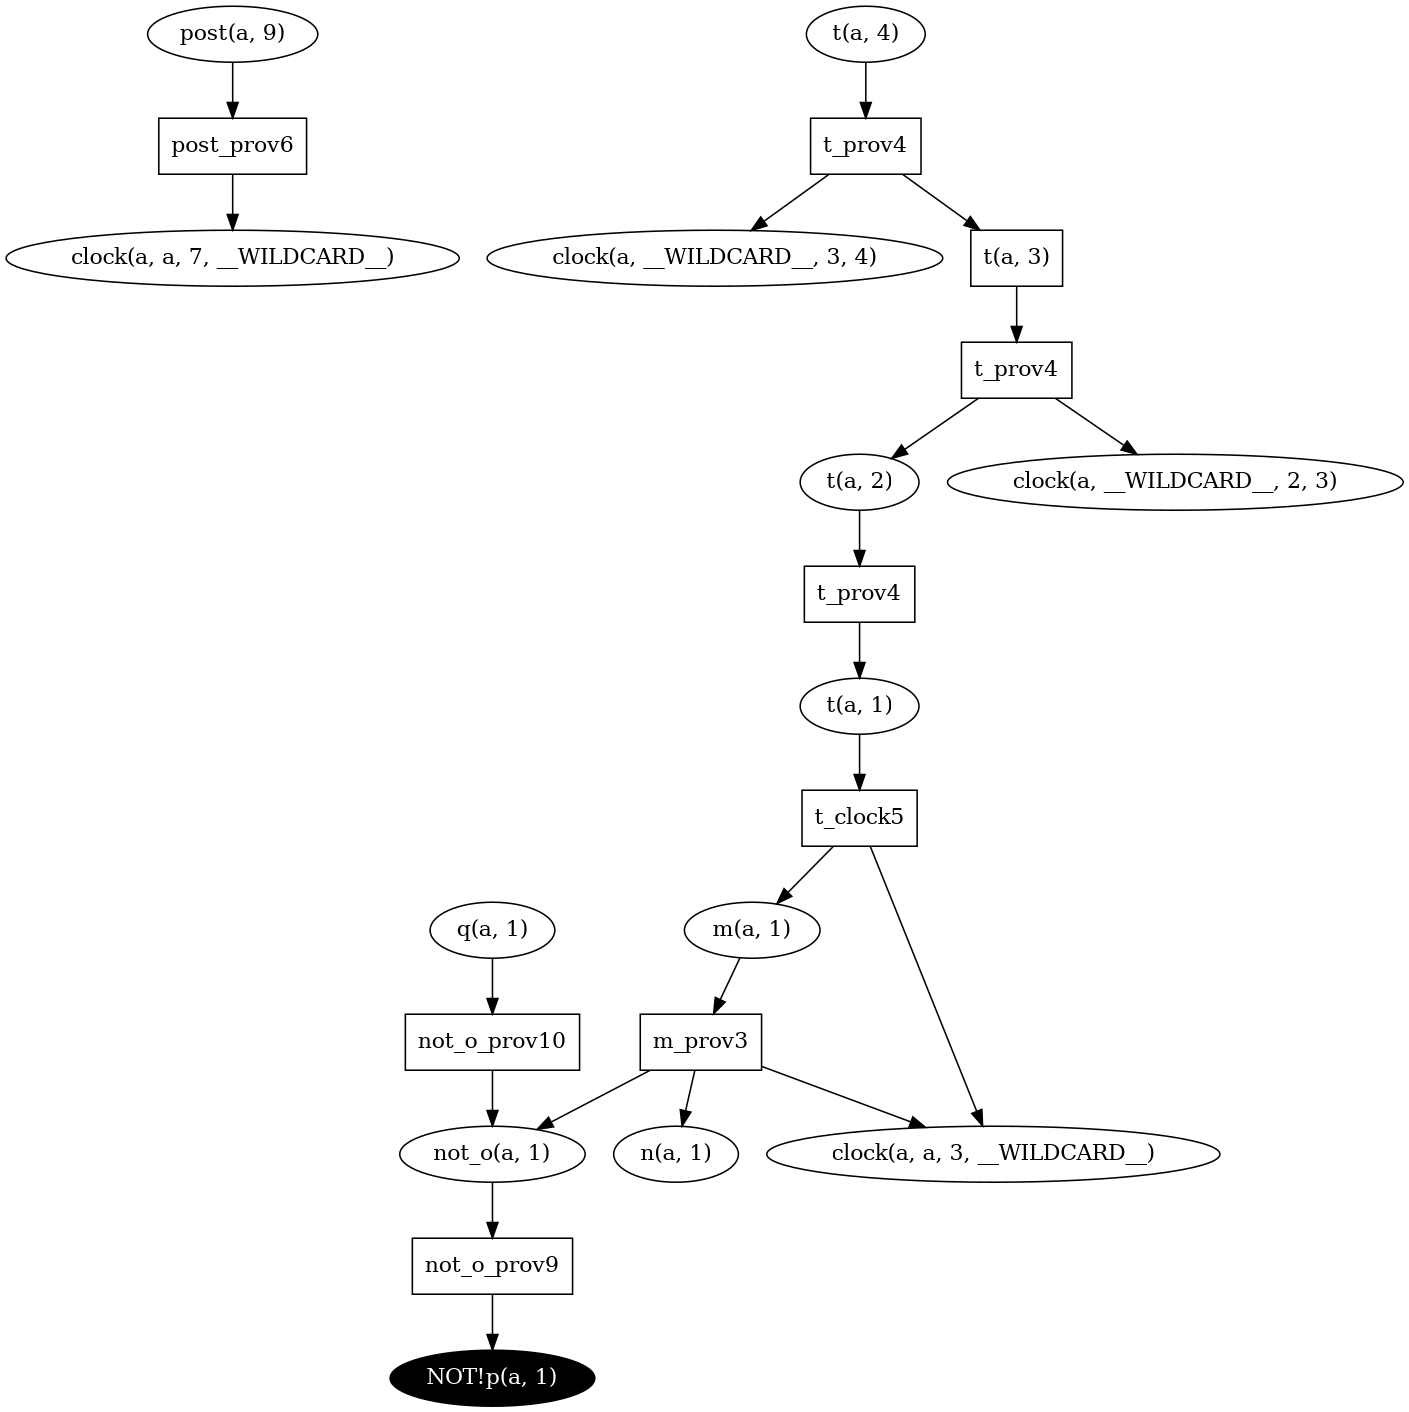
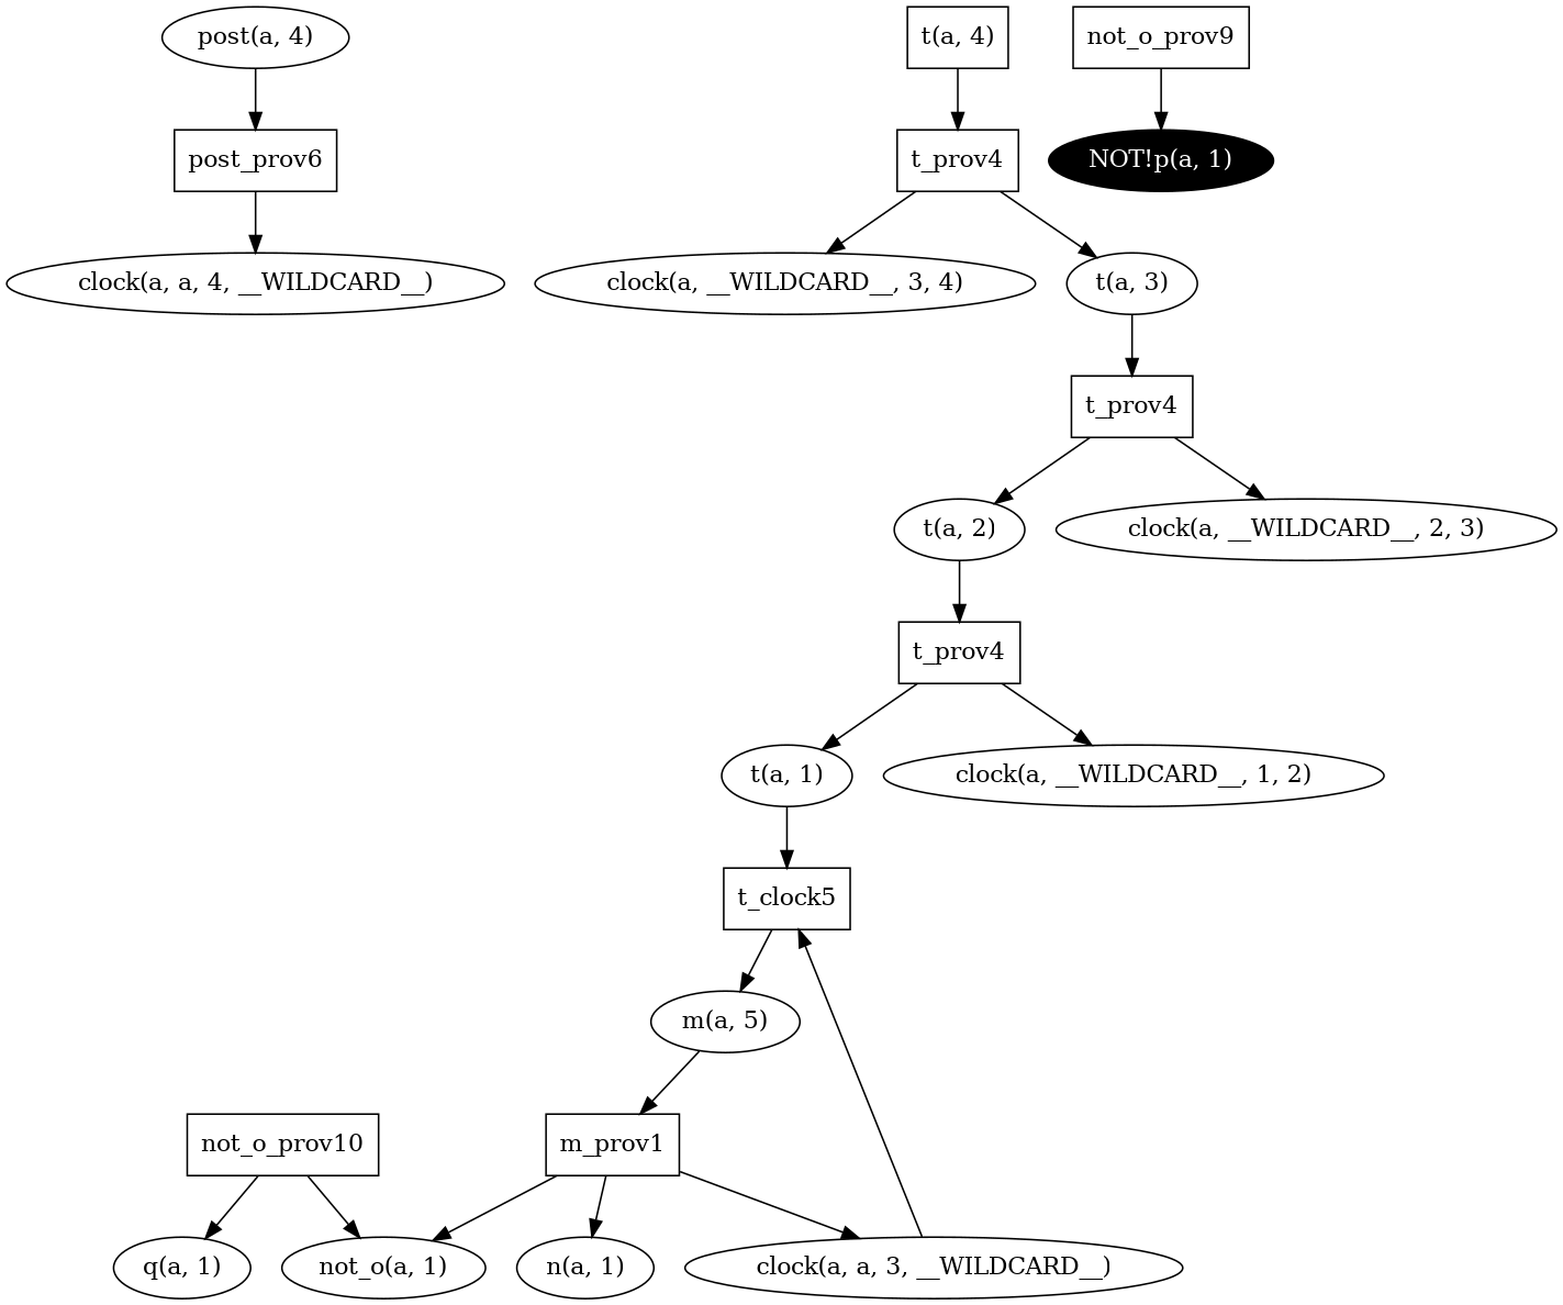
  digraph {
    node [color=black fillcolor=white fontcolor=black style=filled]
    edge [color=black]
-   n1 [label="post(a, 9)"]
+   n1 [label="post(a, 4)"]
    n2 [label=post_prov6 shape=rect style=""]
-   n3 [label="clock(a, a, 7, __WILDCARD__)"]
+   n3 [label="clock(a, a, 4, __WILDCARD__)"]
    n4 [label="clock(a, __WILDCARD__, 3, 4)"]
    n5 [label=t_prov4 shape=rect style=""]
    n6 [label="t(a, 2)"]
    n7 [label="clock(a, __WILDCARD__, 2, 3)"]
    n8 [label=t_prov4 shape=rect style=""]
    n9 [label="t(a, 1)"]
+   n10 [label="clock(a, __WILDCARD__, 1, 2)"]
    n11 [label=t_clock5 shape=rect style=""]
-   n12 [label="m(a, 1)"]
+   n12 [label="m(a, 5)"]
    n13 [label="clock(a, a, 3, __WILDCARD__)"]
-   n14 [label=m_prov3 shape=rect style=""]
-   n15 [label="t(a, 3)" shape=box]
+   n14 [label=m_prov1 shape=rect style=""]
+   n15 [label="t(a, 3)"]
    n16 [label="not_o(a, 1)"]
    n17 [label="n(a, 1)"]
    n18 [label=not_o_prov9 shape=rect style=""]
    n19 [label=not_o_prov10 shape=rect style=""]
    n20 [label="q(a, 1)"]
    n21 [fillcolor=black fontcolor=white label="NOT!p(a, 1)"]
-   n22 [label="t(a, 4)"]
+   n22 [label="t(a, 4)" shape=box]
    n23 [label=t_prov4 shape=rect style=""]
    subgraph sub_1 {
      rank=same
      n1
    }
    n1 -> n2
    n2 -> n3
    n5 -> n6
    n5 -> n7
    n6 -> n8
    n8 -> n9
+   n8 -> n10
    n9 -> n11
    n11 -> n12
-   n11 -> n13
+   n13 -> n11
    n12 -> n14
    n14 -> n13
    n14 -> n16
    n14 -> n17
    n15 -> n5
-   n16 -> n18
    n18 -> n21
    n19 -> n16
-   n20 -> n19
+   n19 -> n20
    n22 -> n23
    n23 -> n4
    n23 -> n15
  }
